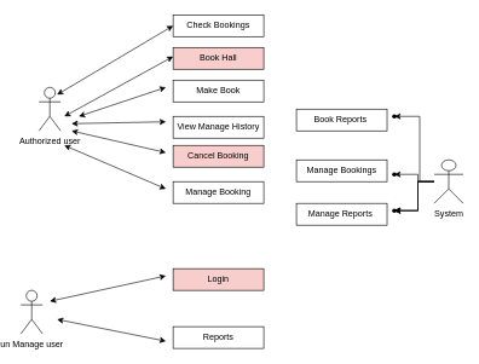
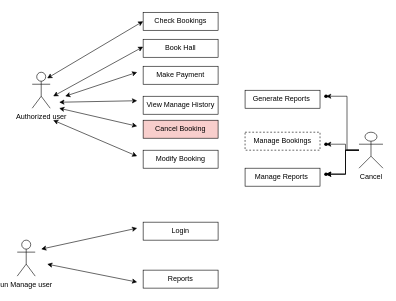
  <mxCell id="0" />
  <mxCell id="1" parent="0" />
  <mxCell id="2" value="Authorized user" style="shape=umlActor;verticalLabelPosition=bottom;verticalAlign=top;html=1;outlineConnect=0;" vertex="1" parent="1"><mxGeometry x="45" y="120" width="30" height="60" as="geometry" /></mxCell>
  <mxCell id="3" value="un Manage user" style="shape=umlActor;verticalLabelPosition=bottom;verticalAlign=top;html=1;outlineConnect=0;" vertex="1" parent="1"><mxGeometry x="20" y="400" width="30" height="60" as="geometry" /></mxCell>
  <mxCell id="4" value="" style="edgeStyle=orthogonalEdgeStyle;rounded=0;orthogonalLoop=1;jettySize=auto;html=1;" edge="1" parent="1" source="9" target="29"><mxGeometry relative="1" as="geometry" /></mxCell>
  <mxCell id="5" value="" style="edgeStyle=orthogonalEdgeStyle;rounded=0;orthogonalLoop=1;jettySize=auto;html=1;" edge="1" parent="1" source="9" target="30"><mxGeometry relative="1" as="geometry" /></mxCell>
  <mxCell id="6" value="" style="edgeStyle=orthogonalEdgeStyle;rounded=0;orthogonalLoop=1;jettySize=auto;html=1;" edge="1" parent="1" source="9" target="30"><mxGeometry relative="1" as="geometry" /></mxCell>
  <mxCell id="7" value="" style="edgeStyle=orthogonalEdgeStyle;rounded=0;orthogonalLoop=1;jettySize=auto;html=1;" edge="1" parent="1" source="9" target="30"><mxGeometry relative="1" as="geometry" /></mxCell>
  <mxCell id="8" value="" style="edgeStyle=orthogonalEdgeStyle;rounded=0;orthogonalLoop=1;jettySize=auto;html=1;entryX=0.031;entryY=0.803;entryDx=0;entryDy=0;entryPerimeter=0;" edge="1" parent="1"><mxGeometry relative="1" as="geometry"><mxPoint x="590" y="250" as="sourcePoint" /><mxPoint x="535" y="160" as="targetPoint" /><Array as="points"><mxPoint x="570" y="250" /><mxPoint x="570" y="160" /></Array></mxGeometry></mxCell>
- <mxCell id="9" value="System" style="shape=umlActor;verticalLabelPosition=bottom;verticalAlign=top;html=1;outlineConnect=0;" vertex="1" parent="1"><mxGeometry x="590" y="220" width="40" height="60" as="geometry" /></mxCell>
+ <mxCell id="9" value="Cancel" style="shape=umlActor;verticalLabelPosition=bottom;verticalAlign=top;html=1;outlineConnect=0;" vertex="1" parent="1"><mxGeometry x="590" y="220" width="40" height="60" as="geometry" /></mxCell>
  <mxCell id="10" value="Check Bookings" style="rounded=0;whiteSpace=wrap;html=1;" vertex="1" parent="1"><mxGeometry x="230" y="20" width="125" height="30" as="geometry" /></mxCell>
- <mxCell id="11" value="Book Hall" style="rounded=0;whiteSpace=wrap;html=1;fillColor=#f8cecc;" vertex="1" parent="1"><mxGeometry x="230" y="65" width="125" height="30" as="geometry" /></mxCell>
- <mxCell id="12" value="Make Book" style="rounded=0;whiteSpace=wrap;html=1;" vertex="1" parent="1"><mxGeometry x="230" y="110" width="125" height="30" as="geometry" /></mxCell>
+ <mxCell id="11" value="Book Hall" style="rounded=0;whiteSpace=wrap;html=1;" vertex="1" parent="1"><mxGeometry x="230" y="65" width="125" height="30" as="geometry" /></mxCell>
+ <mxCell id="12" value="Make Payment" style="rounded=0;whiteSpace=wrap;html=1;" vertex="1" parent="1"><mxGeometry x="230" y="110" width="125" height="30" as="geometry" /></mxCell>
  <mxCell id="13" value="View Manage History" style="rounded=0;whiteSpace=wrap;html=1;" vertex="1" parent="1"><mxGeometry x="230" y="160" width="125" height="30" as="geometry" /></mxCell>
  <mxCell id="14" value="Cancel Booking" style="rounded=0;whiteSpace=wrap;html=1;fillColor=#f8cecc;" vertex="1" parent="1"><mxGeometry x="230" y="200" width="125" height="30" as="geometry" /></mxCell>
- <mxCell id="15" value="Manage Booking" style="rounded=0;whiteSpace=wrap;html=1;" vertex="1" parent="1"><mxGeometry x="230" y="250" width="125" height="30" as="geometry" /></mxCell>
- <mxCell id="16" value="Login" style="rounded=0;whiteSpace=wrap;html=1;fillColor=#f8cecc;" vertex="1" parent="1"><mxGeometry x="230" y="370" width="125" height="30" as="geometry" /></mxCell>
+ <mxCell id="15" value="Modify Booking" style="rounded=0;whiteSpace=wrap;html=1;" vertex="1" parent="1"><mxGeometry x="230" y="250" width="125" height="30" as="geometry" /></mxCell>
+ <mxCell id="16" value="Login" style="rounded=0;whiteSpace=wrap;html=1;" vertex="1" parent="1"><mxGeometry x="230" y="370" width="125" height="30" as="geometry" /></mxCell>
  <mxCell id="17" value="Reports" style="rounded=0;whiteSpace=wrap;html=1;" vertex="1" parent="1"><mxGeometry x="230" y="450" width="125" height="30" as="geometry" /></mxCell>
  <mxCell id="18" value="" style="endArrow=classic;startArrow=classic;html=1;rounded=0;entryX=0;entryY=0.5;entryDx=0;entryDy=0;" edge="1" parent="1" target="10"><mxGeometry width="50" height="50" relative="1" as="geometry"><mxPoint x="70" y="130" as="sourcePoint" /><mxPoint x="350" y="220" as="targetPoint" /><Array as="points" /></mxGeometry></mxCell>
  <mxCell id="19" value="" style="endArrow=classic;startArrow=classic;html=1;rounded=0;" edge="1" parent="1"><mxGeometry width="50" height="50" relative="1" as="geometry"><mxPoint x="60" y="415" as="sourcePoint" /><mxPoint x="220" y="380" as="targetPoint" /><Array as="points" /></mxGeometry></mxCell>
  <mxCell id="20" value="" style="endArrow=classic;startArrow=classic;html=1;rounded=0;entryX=0;entryY=0.5;entryDx=0;entryDy=0;" edge="1" parent="1"><mxGeometry width="50" height="50" relative="1" as="geometry"><mxPoint x="80" y="160" as="sourcePoint" /><mxPoint x="230" y="77.5" as="targetPoint" /><Array as="points" /></mxGeometry></mxCell>
  <mxCell id="21" value="" style="endArrow=classic;startArrow=classic;html=1;rounded=0;entryX=0;entryY=0.5;entryDx=0;entryDy=0;" edge="1" parent="1"><mxGeometry width="50" height="50" relative="1" as="geometry"><mxPoint x="100" y="160" as="sourcePoint" /><mxPoint x="220" y="120" as="targetPoint" /><Array as="points" /></mxGeometry></mxCell>
  <mxCell id="22" value="" style="endArrow=classic;startArrow=classic;html=1;rounded=0;entryX=0;entryY=0.5;entryDx=0;entryDy=0;" edge="1" parent="1"><mxGeometry width="50" height="50" relative="1" as="geometry"><mxPoint x="80" y="200" as="sourcePoint" /><mxPoint x="220" y="260" as="targetPoint" /><Array as="points" /></mxGeometry></mxCell>
  <mxCell id="23" value="" style="endArrow=classic;startArrow=classic;html=1;rounded=0;entryX=0;entryY=0.5;entryDx=0;entryDy=0;" edge="1" parent="1"><mxGeometry width="50" height="50" relative="1" as="geometry"><mxPoint x="90" y="170" as="sourcePoint" /><mxPoint x="220" y="167.5" as="targetPoint" /><Array as="points" /></mxGeometry></mxCell>
  <mxCell id="24" value="" style="endArrow=classic;startArrow=classic;html=1;rounded=0;entryX=0;entryY=0.5;entryDx=0;entryDy=0;" edge="1" parent="1"><mxGeometry width="50" height="50" relative="1" as="geometry"><mxPoint x="90" y="180" as="sourcePoint" /><mxPoint x="220" y="210" as="targetPoint" /><Array as="points" /></mxGeometry></mxCell>
  <mxCell id="25" value="" style="endArrow=classic;startArrow=classic;html=1;rounded=0;" edge="1" parent="1"><mxGeometry width="50" height="50" relative="1" as="geometry"><mxPoint x="70" y="440" as="sourcePoint" /><mxPoint x="220" y="470" as="targetPoint" /><Array as="points"><mxPoint x="120" y="450" /></Array></mxGeometry></mxCell>
- <mxCell id="26" value="Book Reports&amp;nbsp;" style="rounded=0;whiteSpace=wrap;html=1;" vertex="1" parent="1"><mxGeometry x="400" y="150" width="125" height="30" as="geometry" /></mxCell>
- <mxCell id="27" value="Manage Bookings" style="rounded=0;whiteSpace=wrap;html=1;" vertex="1" parent="1"><mxGeometry x="400" y="220" width="125" height="30" as="geometry" /></mxCell>
+ <mxCell id="26" value="Generate Reports&amp;nbsp;" style="rounded=0;whiteSpace=wrap;html=1;" vertex="1" parent="1"><mxGeometry x="400" y="150" width="125" height="30" as="geometry" /></mxCell>
+ <mxCell id="27" value="Manage Bookings" style="rounded=0;whiteSpace=wrap;html=1;dashed=1;" vertex="1" parent="1"><mxGeometry x="400" y="220" width="125" height="30" as="geometry" /></mxCell>
  <mxCell id="28" value="Manage Reports&amp;nbsp;" style="rounded=0;whiteSpace=wrap;html=1;" vertex="1" parent="1"><mxGeometry x="400" y="280" width="125" height="30" as="geometry" /></mxCell>
  <mxCell id="29" value="" style="shape=waypoint;sketch=0;size=6;pointerEvents=1;points=[];fillColor=default;resizable=0;rotatable=0;perimeter=centerPerimeter;snapToPoint=1;verticalAlign=top;" vertex="1" parent="1"><mxGeometry x="525" y="230" width="20" height="20" as="geometry" /></mxCell>
  <mxCell id="30" value="" style="shape=waypoint;sketch=0;size=6;pointerEvents=1;points=[];fillColor=default;resizable=0;rotatable=0;perimeter=centerPerimeter;snapToPoint=1;verticalAlign=top;" vertex="1" parent="1"><mxGeometry x="525" y="280" width="20" height="20" as="geometry" /></mxCell>
  <mxCell id="31" value="" style="shape=waypoint;sketch=0;size=6;pointerEvents=1;points=[];fillColor=default;resizable=0;rotatable=0;perimeter=centerPerimeter;snapToPoint=1;verticalAlign=top;" vertex="1" parent="1"><mxGeometry x="525" y="150" width="20" height="20" as="geometry" /></mxCell>
